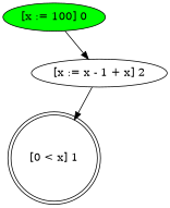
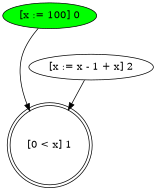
  digraph {
    fontname="DejaVu Serif"
    node [fontname="DejaVu Serif"]
    edge [fontname="DejaVu Serif"]
    n1 [label="[0 < x] 1" shape=doublecircle]
    n2 [label="[x := x - 1 + x] 2"]
    n3 [fillcolor=green label="[x := 100] 0" style=filled]
    n2 -> n1
-   n3 -> n2
+   n3 -> n1
  }
